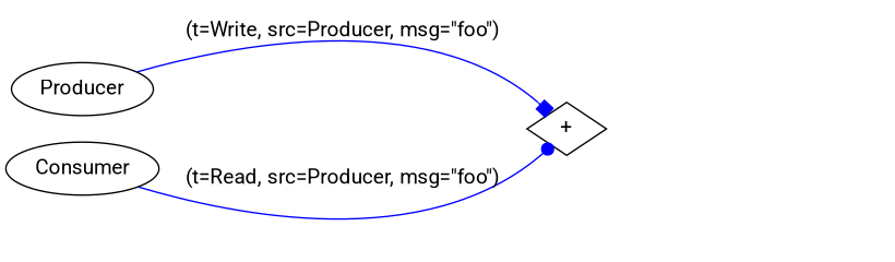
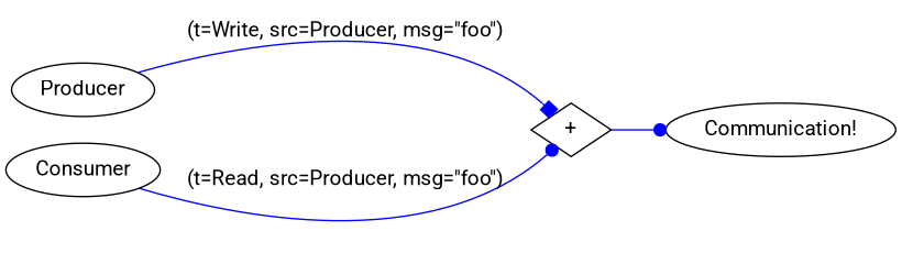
  digraph {
    rankdir=LR
    fontname=Roboto
    node [fontname=Roboto]
    edge [color=blue arrowhead=dot fontname=Roboto]
    "+" [shape=diamond]
    Producer
+   n3 [label="Communication!"]
    Consumer
+   "+" -> n3
    Producer -> "+" [headport=nw label="(t=Write, src=Producer, msg=\"foo\")" arrowhead=box]
    Consumer -> "+" [headport=sw label="(t=Read, src=Producer, msg=\"foo\")"]
  }
